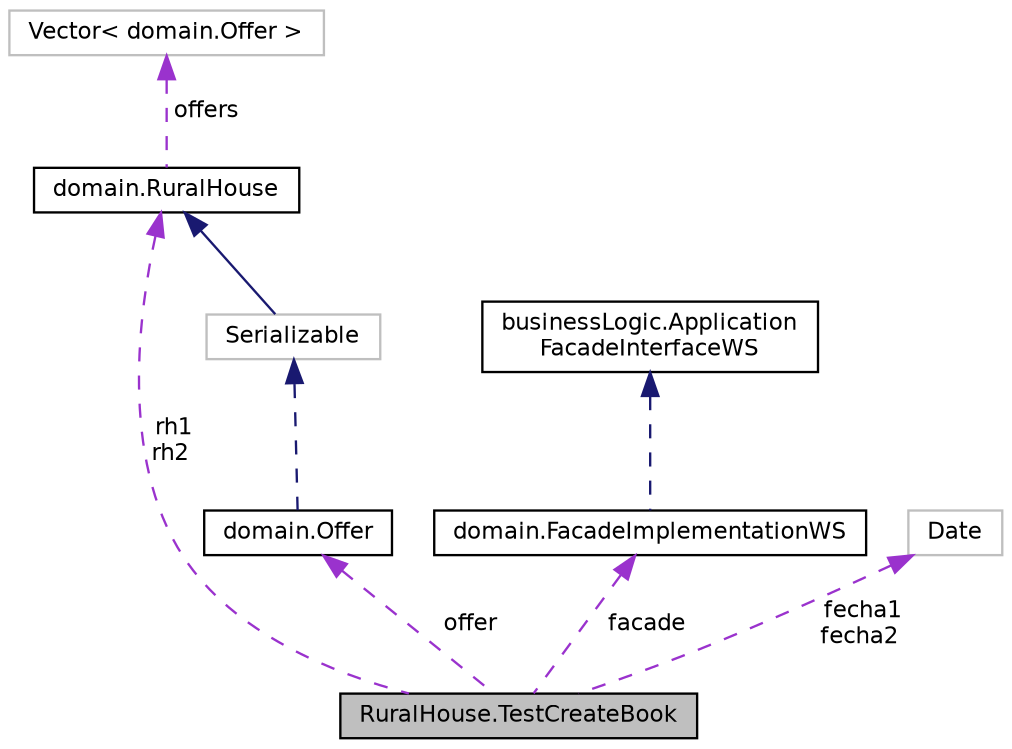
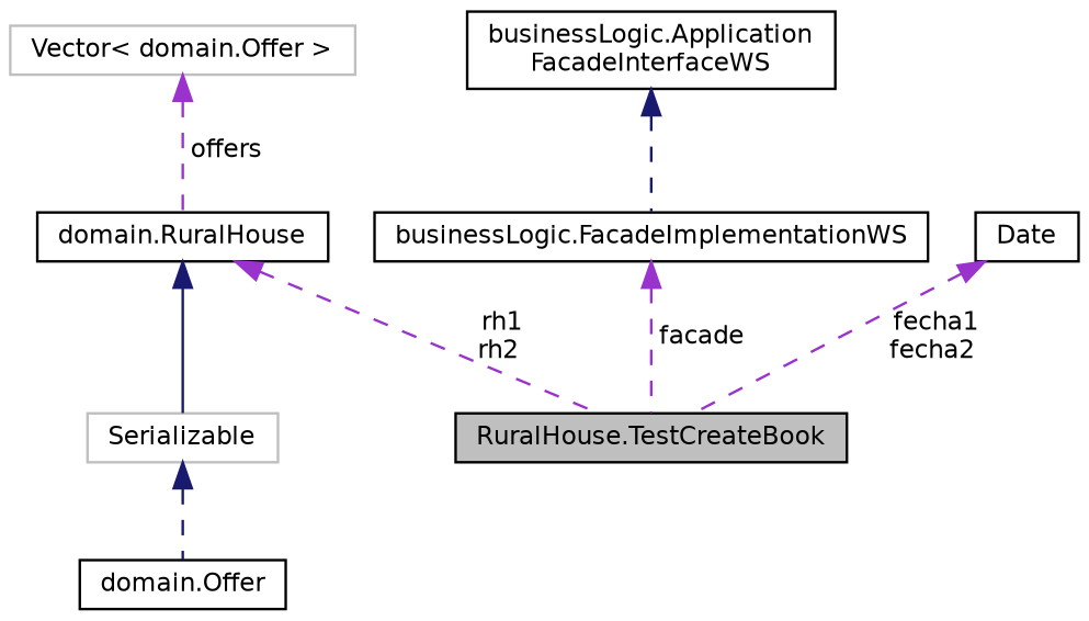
  digraph {
    node [color=black fillcolor=white fontname=Helvetica fontsize=10 shape=record style=filled]
    edge [color=darkorchid3 dir=back fontname=Helvetica fontsize=10 labelfontname=Helvetica labelfontsize=10 style=dashed]
    n1 [fillcolor=grey75 fontcolor=black height=0.2 label="RuralHouse.TestCreateBook" width=0.4]
    n2 [height=0.2 label="domain.Offer" width=0.4]
    n3 [color=grey75 height=0.2 label=Serializable width=0.4]
    n4 [height=0.2 label="domain.RuralHouse" width=0.4]
    n5 [color=grey75 height=0.2 label="Vector\< domain.Offer \>" width=0.4]
-   n6 [height=0.2 label="domain.FacadeImplementationWS" width=0.4]
+   n6 [height=0.2 label="businessLogic.FacadeImplementationWS" width=0.4]
    n7 [height=0.2 label="businessLogic.Application\lFacadeInterfaceWS" width=0.4]
-   n8 [color=grey75 height=0.2 label=Date width=0.4]
-   n2 -> n1 [label=" offer"]
+   n8 [height=0.2 label=Date width=0.4]
    n3 -> n2 [color=midnightblue]
    n4 -> n1 [label=" rh1\nrh2"]
    n4 -> n3 [color=midnightblue style=solid]
    n5 -> n4 [label=" offers"]
    n6 -> n1 [label=" facade"]
    n7 -> n6 [color=midnightblue]
    n8 -> n1 [label=" fecha1\nfecha2"]
  }
